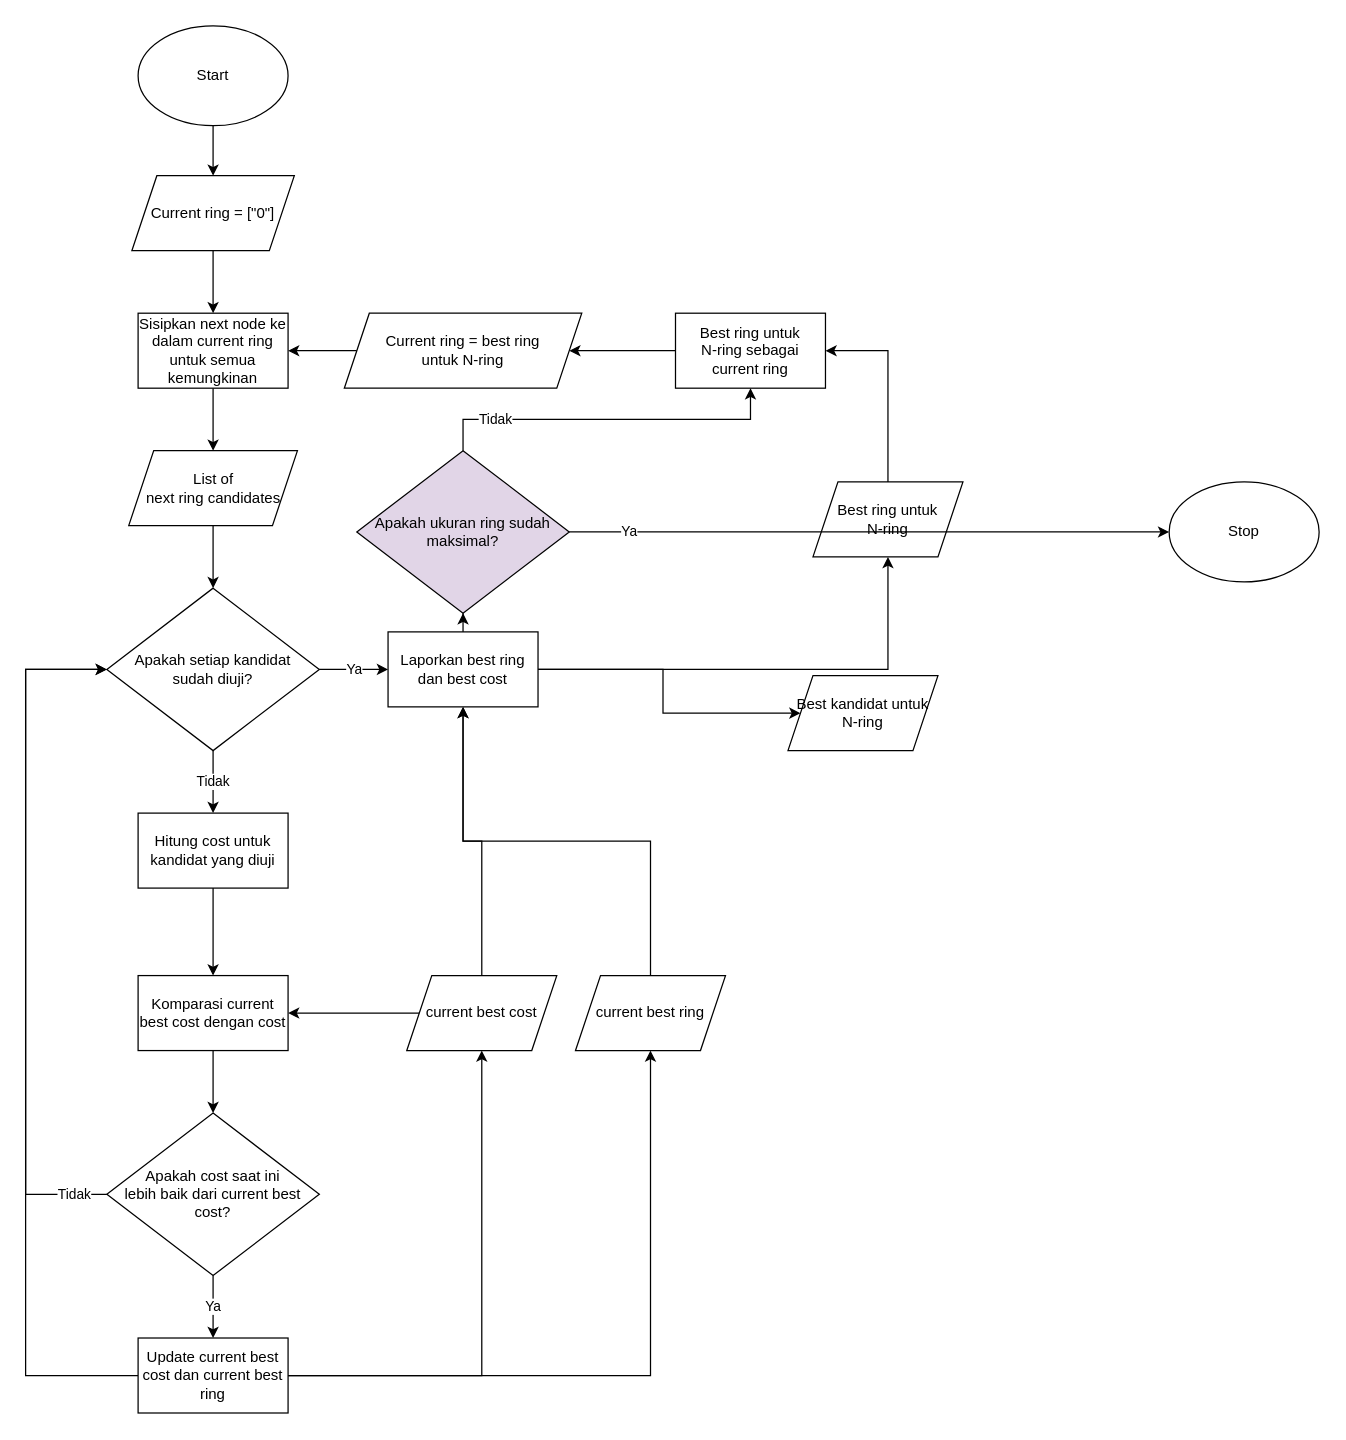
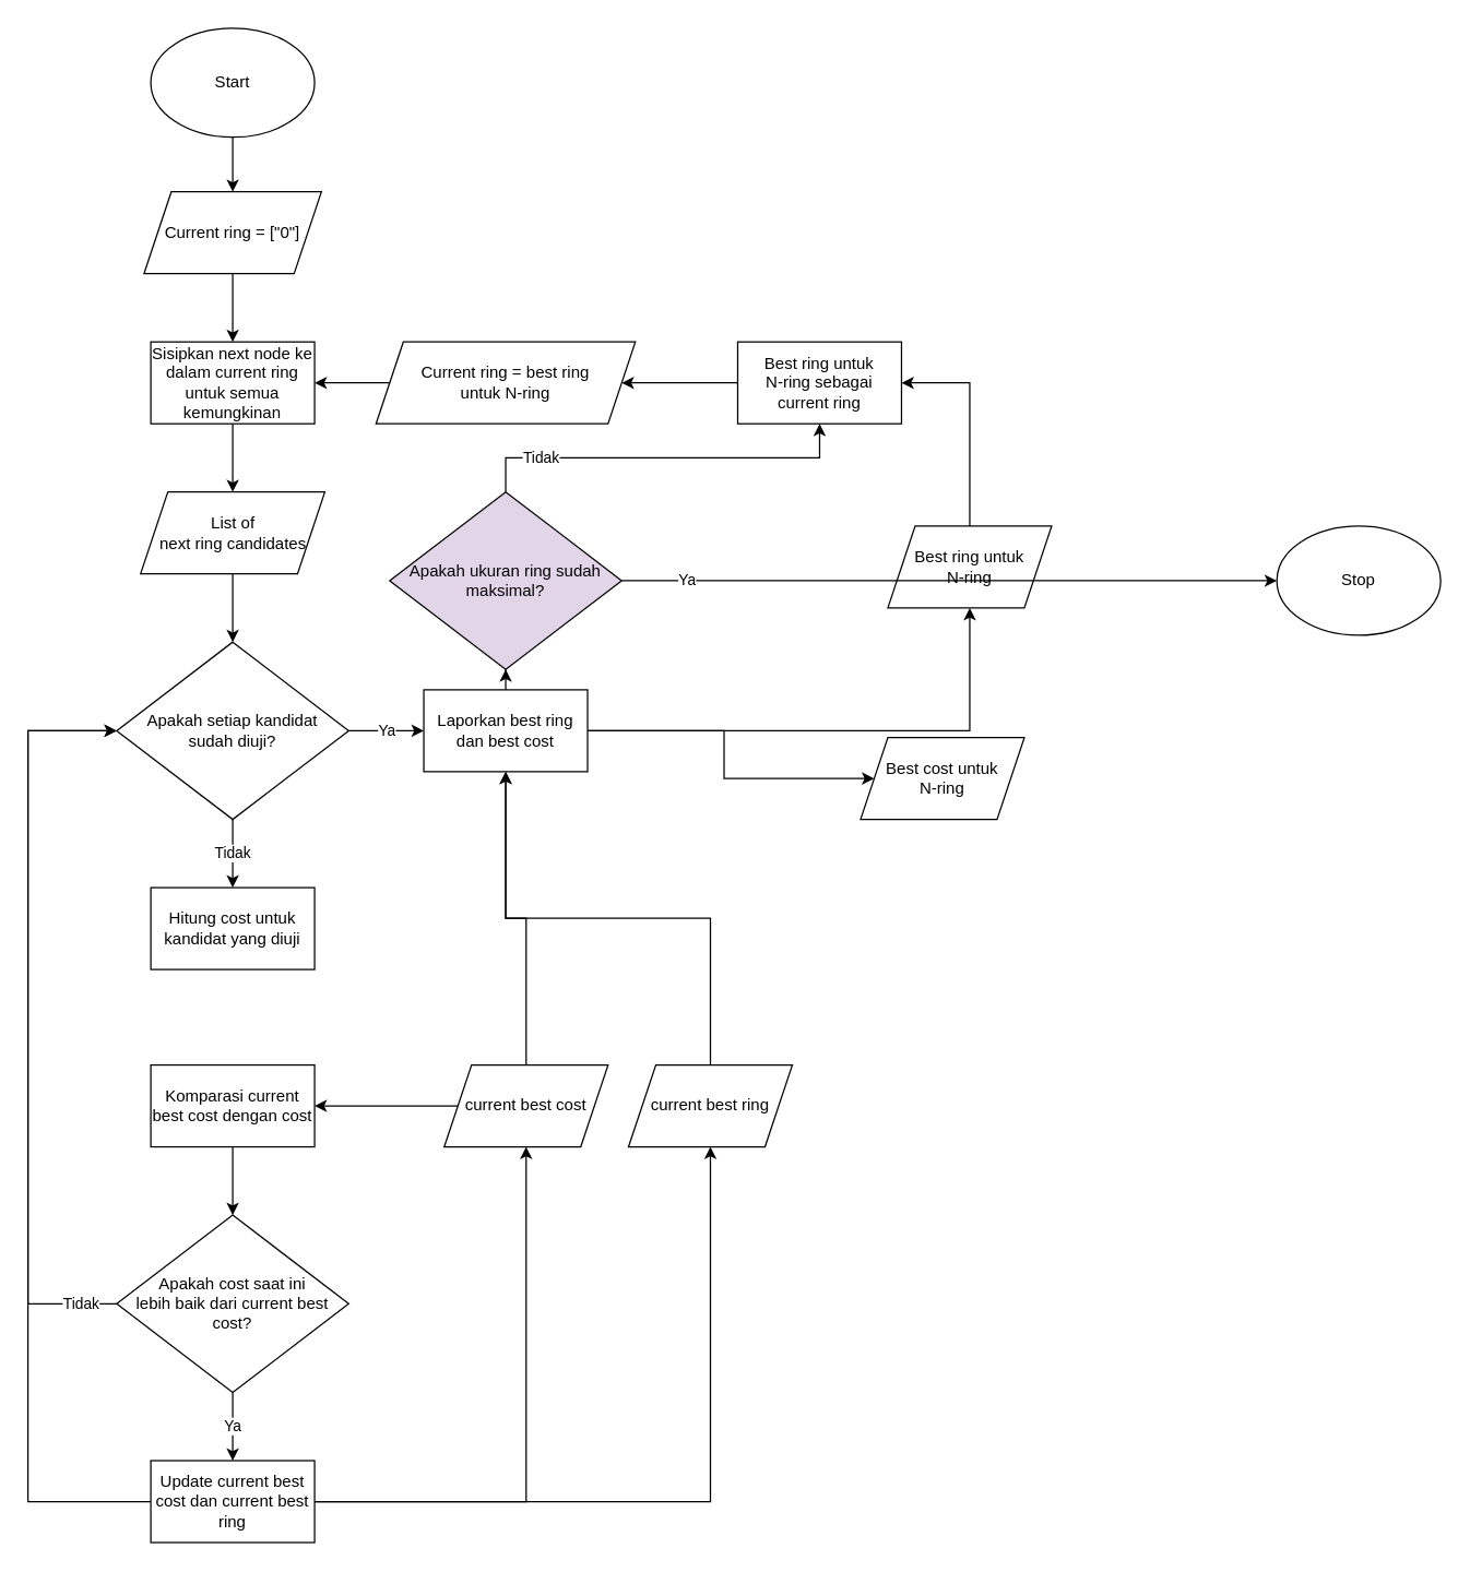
  <mxCell id="0" />
  <mxCell id="1" parent="0" />
  <mxCell id="2" style="edgeStyle=orthogonalEdgeStyle;rounded=0;orthogonalLoop=1;jettySize=auto;html=1;exitX=0.5;exitY=1;exitDx=0;exitDy=0;" edge="1" parent="1" source="3" target="5"><mxGeometry relative="1" as="geometry" /></mxCell>
  <mxCell id="3" value="Start" style="ellipse;whiteSpace=wrap;html=1;" vertex="1" parent="1"><mxGeometry x="110" y="20" width="120" height="80" as="geometry" /></mxCell>
  <mxCell id="4" style="edgeStyle=orthogonalEdgeStyle;rounded=0;orthogonalLoop=1;jettySize=auto;html=1;exitX=0.5;exitY=1;exitDx=0;exitDy=0;" edge="1" parent="1" source="5" target="7"><mxGeometry relative="1" as="geometry" /></mxCell>
  <mxCell id="5" value="Current ring = [&quot;0&quot;]" style="shape=parallelogram;perimeter=parallelogramPerimeter;whiteSpace=wrap;html=1;fixedSize=1;fontFamily=Helvetica;fontSize=12;fontColor=rgb(0, 0, 0);align=center;strokeColor=rgb(0, 0, 0);fillColor=rgb(255, 255, 255);" vertex="1" parent="1"><mxGeometry x="105" y="140" width="130" height="60" as="geometry" /></mxCell>
  <mxCell id="6" style="edgeStyle=orthogonalEdgeStyle;rounded=0;orthogonalLoop=1;jettySize=auto;html=1;exitX=0.5;exitY=1;exitDx=0;exitDy=0;" edge="1" parent="1" source="7" target="9"><mxGeometry relative="1" as="geometry" /></mxCell>
  <mxCell id="7" value="Sisipkan next node ke dalam current ring untuk semua kemungkinan" style="rounded=0;whiteSpace=wrap;html=1;" vertex="1" parent="1"><mxGeometry x="110" y="250" width="120" height="60" as="geometry" /></mxCell>
  <mxCell id="8" style="edgeStyle=orthogonalEdgeStyle;rounded=0;orthogonalLoop=1;jettySize=auto;html=1;exitX=0.5;exitY=1;exitDx=0;exitDy=0;" edge="1" parent="1" source="9" target="12"><mxGeometry relative="1" as="geometry" /></mxCell>
  <mxCell id="9" value="List of&lt;br&gt;next ring candidates" style="shape=parallelogram;perimeter=parallelogramPerimeter;whiteSpace=wrap;html=1;fixedSize=1;fontFamily=Helvetica;fontSize=12;fontColor=rgb(0, 0, 0);align=center;strokeColor=rgb(0, 0, 0);fillColor=rgb(255, 255, 255);" vertex="1" parent="1"><mxGeometry x="102.5" y="360" width="135" height="60" as="geometry" /></mxCell>
  <mxCell id="10" value="Tidak" style="edgeStyle=orthogonalEdgeStyle;rounded=0;orthogonalLoop=1;jettySize=auto;html=1;exitX=0.5;exitY=1;exitDx=0;exitDy=0;" edge="1" parent="1" source="12" target="17"><mxGeometry relative="1" as="geometry" /></mxCell>
  <mxCell id="11" value="Ya" style="edgeStyle=orthogonalEdgeStyle;rounded=0;orthogonalLoop=1;jettySize=auto;html=1;exitX=1;exitY=0.5;exitDx=0;exitDy=0;" edge="1" parent="1" source="12" target="32"><mxGeometry relative="1" as="geometry" /></mxCell>
  <mxCell id="12" value="Apakah setiap kandidat&lt;br&gt;sudah diuji?" style="rhombus;whiteSpace=wrap;html=1;" vertex="1" parent="1"><mxGeometry x="85" y="470" width="170" height="130" as="geometry" /></mxCell>
  <mxCell id="13" style="edgeStyle=orthogonalEdgeStyle;rounded=0;orthogonalLoop=1;jettySize=auto;html=1;exitX=1;exitY=0.5;exitDx=0;exitDy=0;" edge="1" parent="1" source="15" target="22"><mxGeometry relative="1" as="geometry" /></mxCell>
  <mxCell id="14" style="edgeStyle=orthogonalEdgeStyle;rounded=0;orthogonalLoop=1;jettySize=auto;html=1;exitX=0.5;exitY=0;exitDx=0;exitDy=0;" edge="1" parent="1" source="15" target="32"><mxGeometry relative="1" as="geometry" /></mxCell>
  <mxCell id="15" value="current best cost" style="shape=parallelogram;perimeter=parallelogramPerimeter;whiteSpace=wrap;html=1;fixedSize=1;" vertex="1" parent="1"><mxGeometry x="325" y="780" width="120" height="60" as="geometry" /></mxCell>
- <mxCell id="16" style="edgeStyle=orthogonalEdgeStyle;rounded=0;orthogonalLoop=1;jettySize=auto;html=1;exitX=0.5;exitY=1;exitDx=0;exitDy=0;" edge="1" parent="1" source="17" target="22"><mxGeometry relative="1" as="geometry" /></mxCell>
  <mxCell id="17" value="Hitung cost untuk kandidat yang diuji" style="rounded=0;whiteSpace=wrap;html=1;" vertex="1" parent="1"><mxGeometry x="110" y="650" width="120" height="60" as="geometry" /></mxCell>
  <mxCell id="18" value="Ya" style="edgeStyle=orthogonalEdgeStyle;rounded=0;orthogonalLoop=1;jettySize=auto;html=1;exitX=0.5;exitY=1;exitDx=0;exitDy=0;" edge="1" parent="1" source="20" target="26"><mxGeometry relative="1" as="geometry" /></mxCell>
  <mxCell id="19" value="Tidak" style="edgeStyle=orthogonalEdgeStyle;rounded=0;orthogonalLoop=1;jettySize=auto;html=1;exitX=0;exitY=0.5;exitDx=0;exitDy=0;entryX=0;entryY=0.5;entryDx=0;entryDy=0;" edge="1" parent="1" source="20" target="12"><mxGeometry x="-0.909" relative="1" as="geometry"><Array as="points"><mxPoint x="20" y="955" /><mxPoint x="20" y="535" /></Array><mxPoint x="-1" as="offset" /></mxGeometry></mxCell>
  <mxCell id="20" value="Apakah cost saat ini&lt;br&gt;lebih baik dari current best cost?" style="rhombus;whiteSpace=wrap;html=1;" vertex="1" parent="1"><mxGeometry x="85" y="890" width="170" height="130" as="geometry" /></mxCell>
  <mxCell id="21" style="edgeStyle=orthogonalEdgeStyle;rounded=0;orthogonalLoop=1;jettySize=auto;html=1;exitX=0.5;exitY=1;exitDx=0;exitDy=0;" edge="1" parent="1" source="22" target="20"><mxGeometry relative="1" as="geometry" /></mxCell>
  <mxCell id="22" value="Komparasi current best cost dengan cost" style="rounded=0;whiteSpace=wrap;html=1;" vertex="1" parent="1"><mxGeometry x="110" y="780" width="120" height="60" as="geometry" /></mxCell>
  <mxCell id="23" style="edgeStyle=orthogonalEdgeStyle;rounded=0;orthogonalLoop=1;jettySize=auto;html=1;exitX=1;exitY=0.5;exitDx=0;exitDy=0;" edge="1" parent="1" source="26" target="15"><mxGeometry relative="1" as="geometry" /></mxCell>
  <mxCell id="24" style="edgeStyle=orthogonalEdgeStyle;rounded=0;orthogonalLoop=1;jettySize=auto;html=1;exitX=1;exitY=0.5;exitDx=0;exitDy=0;" edge="1" parent="1" source="26" target="28"><mxGeometry relative="1" as="geometry" /></mxCell>
  <mxCell id="25" style="edgeStyle=orthogonalEdgeStyle;rounded=0;orthogonalLoop=1;jettySize=auto;html=1;exitX=0;exitY=0.5;exitDx=0;exitDy=0;entryX=0;entryY=0.5;entryDx=0;entryDy=0;" edge="1" parent="1" source="26" target="12"><mxGeometry relative="1" as="geometry"><Array as="points"><mxPoint x="20" y="1100" /><mxPoint x="20" y="535" /></Array></mxGeometry></mxCell>
  <mxCell id="26" value="Update current best cost dan current best ring" style="rounded=0;whiteSpace=wrap;html=1;" vertex="1" parent="1"><mxGeometry x="110" y="1070" width="120" height="60" as="geometry" /></mxCell>
  <mxCell id="27" style="edgeStyle=orthogonalEdgeStyle;rounded=0;orthogonalLoop=1;jettySize=auto;html=1;exitX=0.5;exitY=0;exitDx=0;exitDy=0;" edge="1" parent="1" source="28" target="32"><mxGeometry relative="1" as="geometry" /></mxCell>
  <mxCell id="28" value="current best ring" style="shape=parallelogram;perimeter=parallelogramPerimeter;whiteSpace=wrap;html=1;fixedSize=1;" vertex="1" parent="1"><mxGeometry x="460" y="780" width="120" height="60" as="geometry" /></mxCell>
  <mxCell id="29" style="edgeStyle=orthogonalEdgeStyle;rounded=0;orthogonalLoop=1;jettySize=auto;html=1;exitX=1;exitY=0.5;exitDx=0;exitDy=0;" edge="1" parent="1" source="32" target="34"><mxGeometry relative="1" as="geometry" /></mxCell>
  <mxCell id="30" style="edgeStyle=orthogonalEdgeStyle;rounded=0;orthogonalLoop=1;jettySize=auto;html=1;exitX=1;exitY=0.5;exitDx=0;exitDy=0;" edge="1" parent="1" source="32" target="35"><mxGeometry relative="1" as="geometry" /></mxCell>
  <mxCell id="31" style="edgeStyle=orthogonalEdgeStyle;rounded=0;orthogonalLoop=1;jettySize=auto;html=1;exitX=0.5;exitY=0;exitDx=0;exitDy=0;" edge="1" parent="1" source="32" target="44"><mxGeometry relative="1" as="geometry" /></mxCell>
  <mxCell id="32" value="Laporkan best ring dan best cost" style="rounded=0;whiteSpace=wrap;html=1;" vertex="1" parent="1"><mxGeometry x="310" y="505" width="120" height="60" as="geometry" /></mxCell>
  <mxCell id="33" style="edgeStyle=orthogonalEdgeStyle;rounded=0;orthogonalLoop=1;jettySize=auto;html=1;exitX=0.5;exitY=0;exitDx=0;exitDy=0;entryX=1;entryY=0.5;entryDx=0;entryDy=0;" edge="1" parent="1" source="34" target="37"><mxGeometry relative="1" as="geometry" /></mxCell>
  <mxCell id="34" value="Best ring untuk&lt;br&gt;N-ring" style="shape=parallelogram;perimeter=parallelogramPerimeter;whiteSpace=wrap;html=1;fixedSize=1;" vertex="1" parent="1"><mxGeometry x="650" y="385" width="120" height="60" as="geometry" /></mxCell>
- <mxCell id="35" value="Best kandidat untuk&lt;br&gt;N-ring" style="shape=parallelogram;perimeter=parallelogramPerimeter;whiteSpace=wrap;html=1;fixedSize=1;" vertex="1" parent="1"><mxGeometry x="630" y="540" width="120" height="60" as="geometry" /></mxCell>
+ <mxCell id="35" value="Best cost untuk&lt;br&gt;N-ring" style="shape=parallelogram;perimeter=parallelogramPerimeter;whiteSpace=wrap;html=1;fixedSize=1;" vertex="1" parent="1"><mxGeometry x="630" y="540" width="120" height="60" as="geometry" /></mxCell>
  <mxCell id="36" style="edgeStyle=orthogonalEdgeStyle;rounded=0;orthogonalLoop=1;jettySize=auto;html=1;exitX=0;exitY=0.5;exitDx=0;exitDy=0;" edge="1" parent="1" source="37" target="39"><mxGeometry relative="1" as="geometry" /></mxCell>
  <mxCell id="37" value="Best ring untuk&lt;br&gt;N-ring sebagai current ring" style="rounded=0;whiteSpace=wrap;html=1;" vertex="1" parent="1"><mxGeometry x="540" y="250" width="120" height="60" as="geometry" /></mxCell>
  <mxCell id="38" style="edgeStyle=orthogonalEdgeStyle;rounded=0;orthogonalLoop=1;jettySize=auto;html=1;exitX=0;exitY=0.5;exitDx=0;exitDy=0;" edge="1" parent="1" source="39" target="7"><mxGeometry relative="1" as="geometry" /></mxCell>
  <mxCell id="39" value="Current ring = best ring&lt;br&gt;untuk N-ring" style="shape=parallelogram;perimeter=parallelogramPerimeter;whiteSpace=wrap;html=1;fixedSize=1;fontFamily=Helvetica;fontSize=12;fontColor=rgb(0, 0, 0);align=center;strokeColor=rgb(0, 0, 0);fillColor=rgb(255, 255, 255);" vertex="1" parent="1"><mxGeometry x="275" y="250" width="190" height="60" as="geometry" /></mxCell>
  <mxCell id="40" style="edgeStyle=orthogonalEdgeStyle;rounded=0;orthogonalLoop=1;jettySize=auto;html=1;exitX=1;exitY=0.5;exitDx=0;exitDy=0;" edge="1" parent="1" source="44" target="45"><mxGeometry relative="1" as="geometry"><mxPoint x="880" y="425.286" as="targetPoint" /></mxGeometry></mxCell>
  <mxCell id="41" value="Ya" style="edgeLabel;html=1;align=center;verticalAlign=middle;resizable=0;points=[];" vertex="1" connectable="0" parent="40"><mxGeometry x="-0.8" y="1" relative="1" as="geometry"><mxPoint x="-1" as="offset" /></mxGeometry></mxCell>
  <mxCell id="42" style="edgeStyle=orthogonalEdgeStyle;rounded=0;orthogonalLoop=1;jettySize=auto;html=1;exitX=0.5;exitY=0;exitDx=0;exitDy=0;" edge="1" parent="1" source="44" target="37"><mxGeometry relative="1" as="geometry" /></mxCell>
  <mxCell id="43" value="Tidak" style="edgeLabel;html=1;align=center;verticalAlign=middle;resizable=0;points=[];" vertex="1" connectable="0" parent="42"><mxGeometry x="-0.648" y="1" relative="1" as="geometry"><mxPoint x="1" as="offset" /></mxGeometry></mxCell>
  <mxCell id="44" value="Apakah ukuran ring sudah maksimal?" style="rhombus;whiteSpace=wrap;html=1;fillColor=#e1d5e7;" vertex="1" parent="1"><mxGeometry x="285" y="360" width="170" height="130" as="geometry" /></mxCell>
  <mxCell id="45" value="Stop" style="ellipse;whiteSpace=wrap;html=1;" vertex="1" parent="1"><mxGeometry x="935" y="385" width="120" height="80" as="geometry" /></mxCell>
